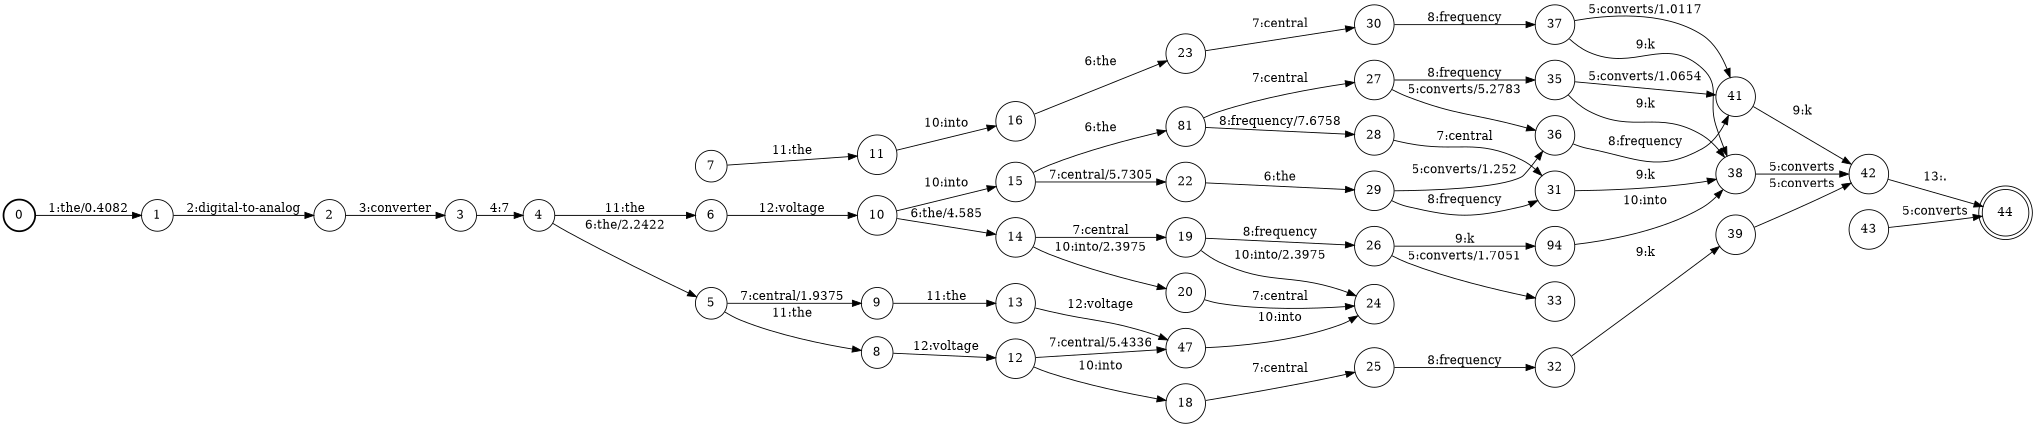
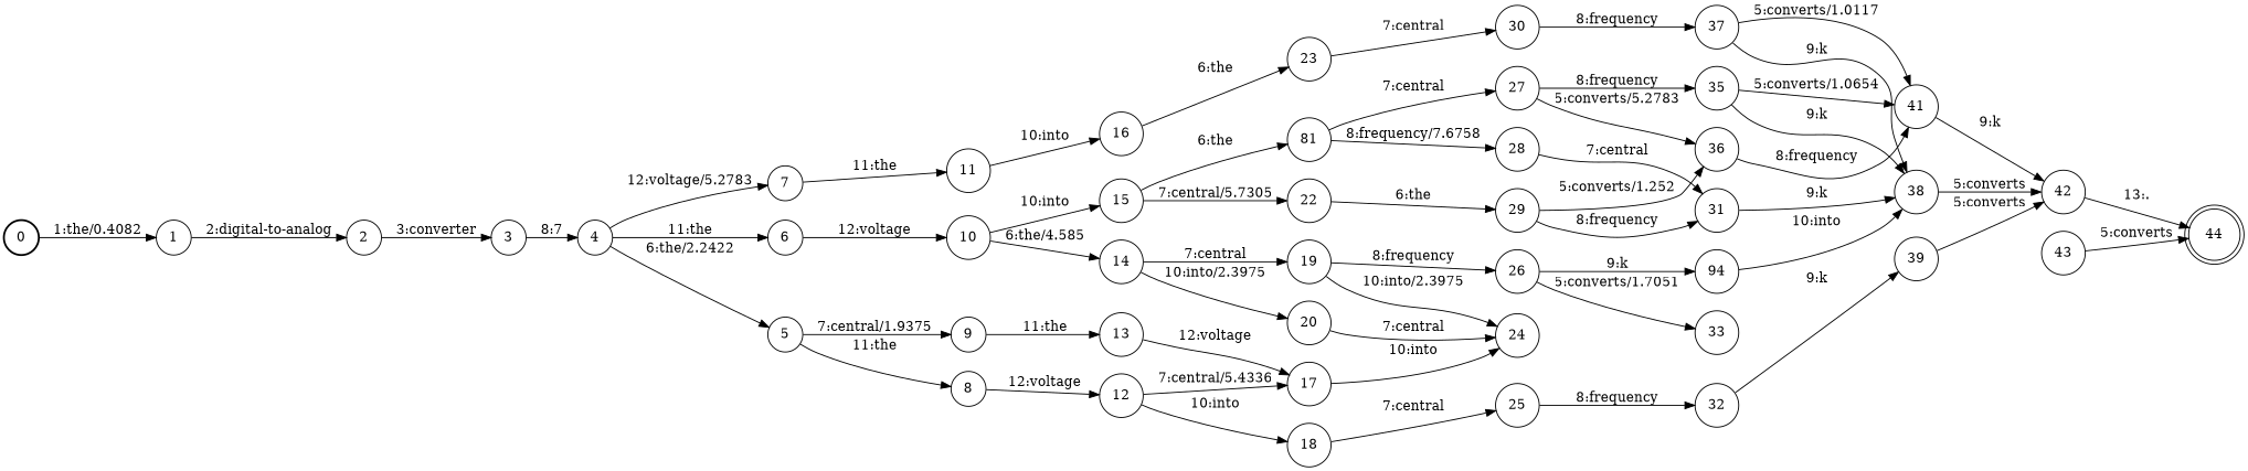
  digraph {
    nodesep=0.25
    rankdir=LR
    ranksep=0.4
    node [fontsize=14 shape=circle style=solid]
    edge [fontsize=14]
    n1 [label=0 style=bold]
    n2 [label=1]
    n3 [label=2]
    n4 [label=3]
    n5 [label=4]
    n6 [label=5]
    n7 [label=6]
    n8 [label=7]
    n9 [label=8]
    n10 [label=9]
    n11 [label=10]
    n12 [label=11]
    n13 [label=12]
    n14 [label=13]
    n15 [label=14]
    n16 [label=15]
    n17 [label=16]
-   n18 [label=47]
+   n18 [label=17]
    n19 [label=18]
    n20 [label=19]
    n21 [label=20]
    n22 [label=81]
    n23 [label=22]
    n24 [label=23]
    n25 [label=24]
    n26 [label=25]
    n27 [label=26]
    n28 [label=27]
    n29 [label=28]
    n30 [label=29]
    n31 [label=30]
    n32 [label=32]
    n33 [label=33]
    n34 [label=94]
    n35 [label=36]
    n36 [label=35]
    n37 [label=31]
    n38 [label=37]
    n39 [label=38]
    n40 [label=39]
    n41 [label=41]
    n42 [label=42]
    n43 [label=44 shape=doublecircle]
    n44 [label=43]
    n1 -> n2 [label="1:the/0.4082"]
    n2 -> n3 [label="2:digital-to-analog"]
    n3 -> n4 [label="3:converter"]
-   n4 -> n5 [label="4:7"]
+   n4 -> n5 [label="8:7"]
    n5 -> n6 [label="6:the/2.2422"]
    n5 -> n7 [label="11:the"]
+   n5 -> n8 [label="12:voltage/5.2783"]
    n6 -> n9 [label="11:the"]
    n6 -> n10 [label="7:central/1.9375"]
    n7 -> n11 [label="12:voltage"]
    n8 -> n12 [label="11:the"]
    n9 -> n13 [label="12:voltage"]
    n10 -> n14 [label="11:the"]
    n11 -> n15 [label="6:the/4.585"]
    n11 -> n16 [label="10:into"]
    n12 -> n17 [label="10:into"]
    n13 -> n18 [label="7:central/5.4336"]
    n13 -> n19 [label="10:into"]
    n14 -> n18 [label="12:voltage"]
    n15 -> n20 [label="7:central"]
    n15 -> n21 [label="10:into/2.3975"]
    n16 -> n22 [label="6:the"]
    n16 -> n23 [label="7:central/5.7305"]
    n17 -> n24 [label="6:the"]
    n18 -> n25 [label="10:into"]
    n19 -> n26 [label="7:central"]
    n20 -> n25 [label="10:into/2.3975"]
    n20 -> n27 [label="8:frequency"]
    n21 -> n25 [label="7:central"]
    n22 -> n28 [label="7:central"]
    n22 -> n29 [label="8:frequency/7.6758"]
    n23 -> n30 [label="6:the"]
    n24 -> n31 [label="7:central"]
    n26 -> n32 [label="8:frequency"]
    n27 -> n33 [label="5:converts/1.7051"]
    n27 -> n34 [label="9:k"]
    n28 -> n35 [label="5:converts/5.2783"]
    n28 -> n36 [label="8:frequency"]
    n29 -> n37 [label="7:central"]
    n30 -> n35 [label="5:converts/1.252"]
    n30 -> n37 [label="8:frequency"]
    n31 -> n38 [label="8:frequency"]
    n32 -> n40 [label="9:k"]
    n34 -> n39 [label="10:into"]
    n35 -> n41 [label="8:frequency"]
    n36 -> n39 [label="9:k"]
    n36 -> n41 [label="5:converts/1.0654"]
    n37 -> n39 [label="9:k"]
    n38 -> n39 [label="9:k"]
    n38 -> n41 [label="5:converts/1.0117"]
    n39 -> n42 [label="5:converts"]
    n40 -> n42 [label="5:converts"]
    n41 -> n42 [label="9:k"]
    n42 -> n43 [label="13:."]
    n44 -> n43 [label="5:converts"]
  }
